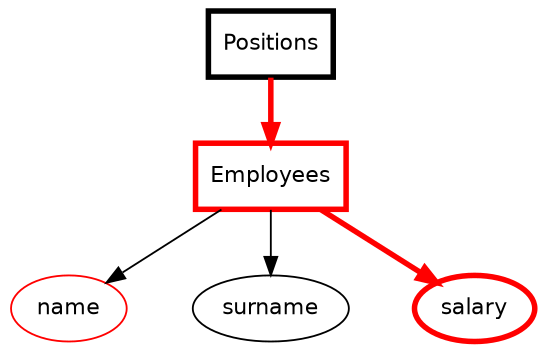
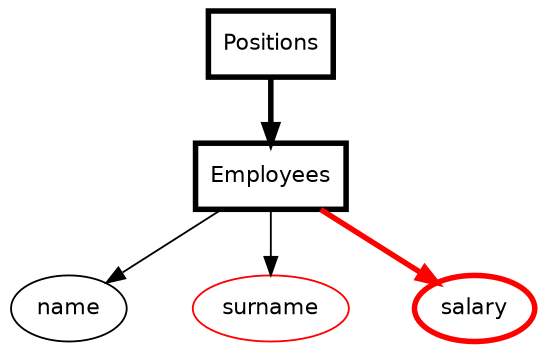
  digraph {
    nodesep=0.5
    ranksep=0.5
    node [fontname="DejaVu Sans" fontsize=12 penwidth=3]
    n1 [color=black label=Positions shape=rectangle]
-   n2 [color=red label=Employees shape=rectangle]
-   n3 [label=name color=red penwidth=""]
-   n4 [label=surname penwidth=""]
+   n2 [color=black label=Employees shape=rectangle]
+   n3 [label=name penwidth=""]
+   n4 [label=surname color=red penwidth=""]
    n5 [color=red label=salary]
-   n1 -> n2 [color=red penwidth=3]
+   n1 -> n2 [color=black penwidth=3]
    n2 -> n3
    n2 -> n4
    n2 -> n5 [color=red penwidth=3]
  }
